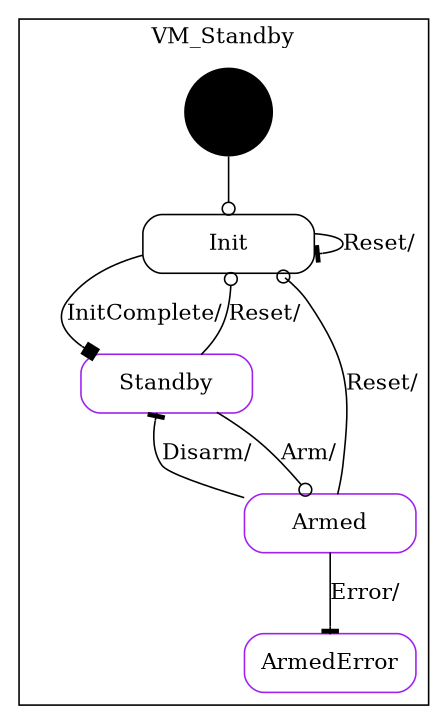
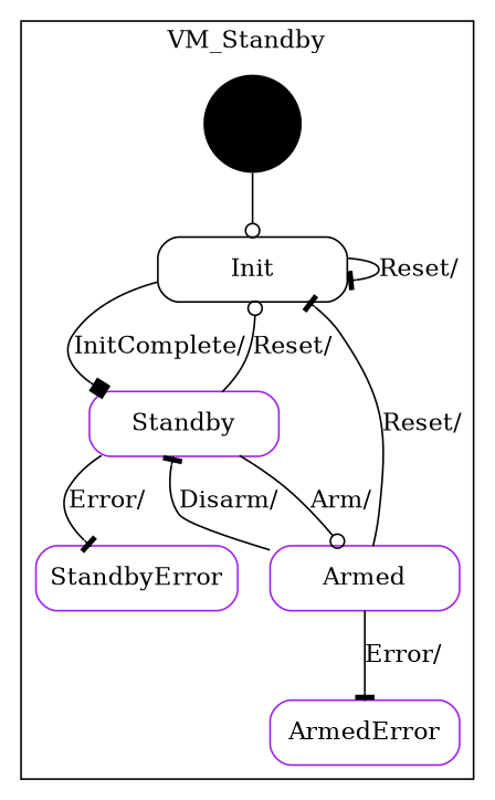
  digraph {
    node [color=purple shape=Mrecord]
    edge [arrowhead=tee]
    n1 [color=black label="{Init}" width=1.5]
    n2 [label="{Standby}" width=1.5]
    n3 [label="{Armed}" width=1.5]
+   n4 [label="{StandbyError}" width=1.5]
    n5 [label="{ArmedError}" width=1.5]
    "%5" [color=black fillcolor=black shape=circle style=filled width=0.25]
    subgraph cluster_1 {
      label=VM_Standby
      n1
      n2
      n3
+     n4
      n5
      "%5"
    }
    n1 -> n1 [label="Reset/\l"]
    n1 -> n2 [arrowhead=box label="InitComplete/\l"]
    n2 -> n1 [arrowhead=odot label="Reset/\l"]
    n2 -> n3 [arrowhead=odot label="Arm/\l"]
-   n3 -> n1 [arrowhead=odot label="Reset/\l"]
+   n2 -> n4 [label="Error/\l"]
+   n3 -> n1 [label="Reset/\l"]
    n3 -> n2 [label="Disarm/\l"]
    n3 -> n5 [label="Error/\l"]
    "%5" -> n1 [arrowhead=odot]
  }
